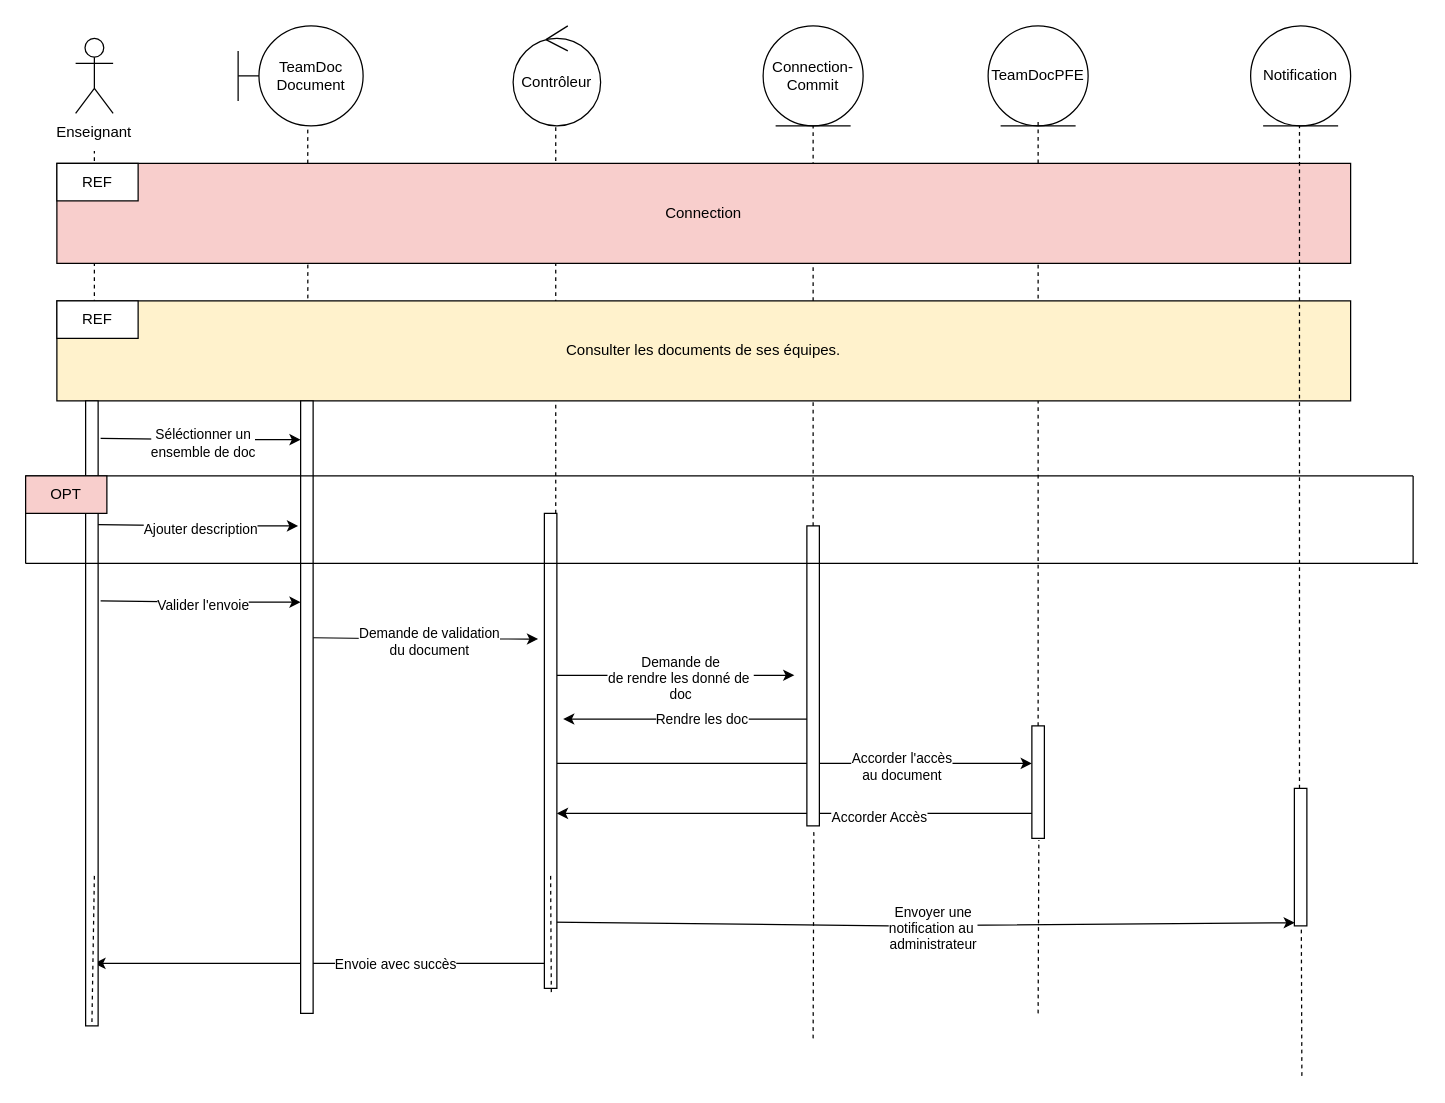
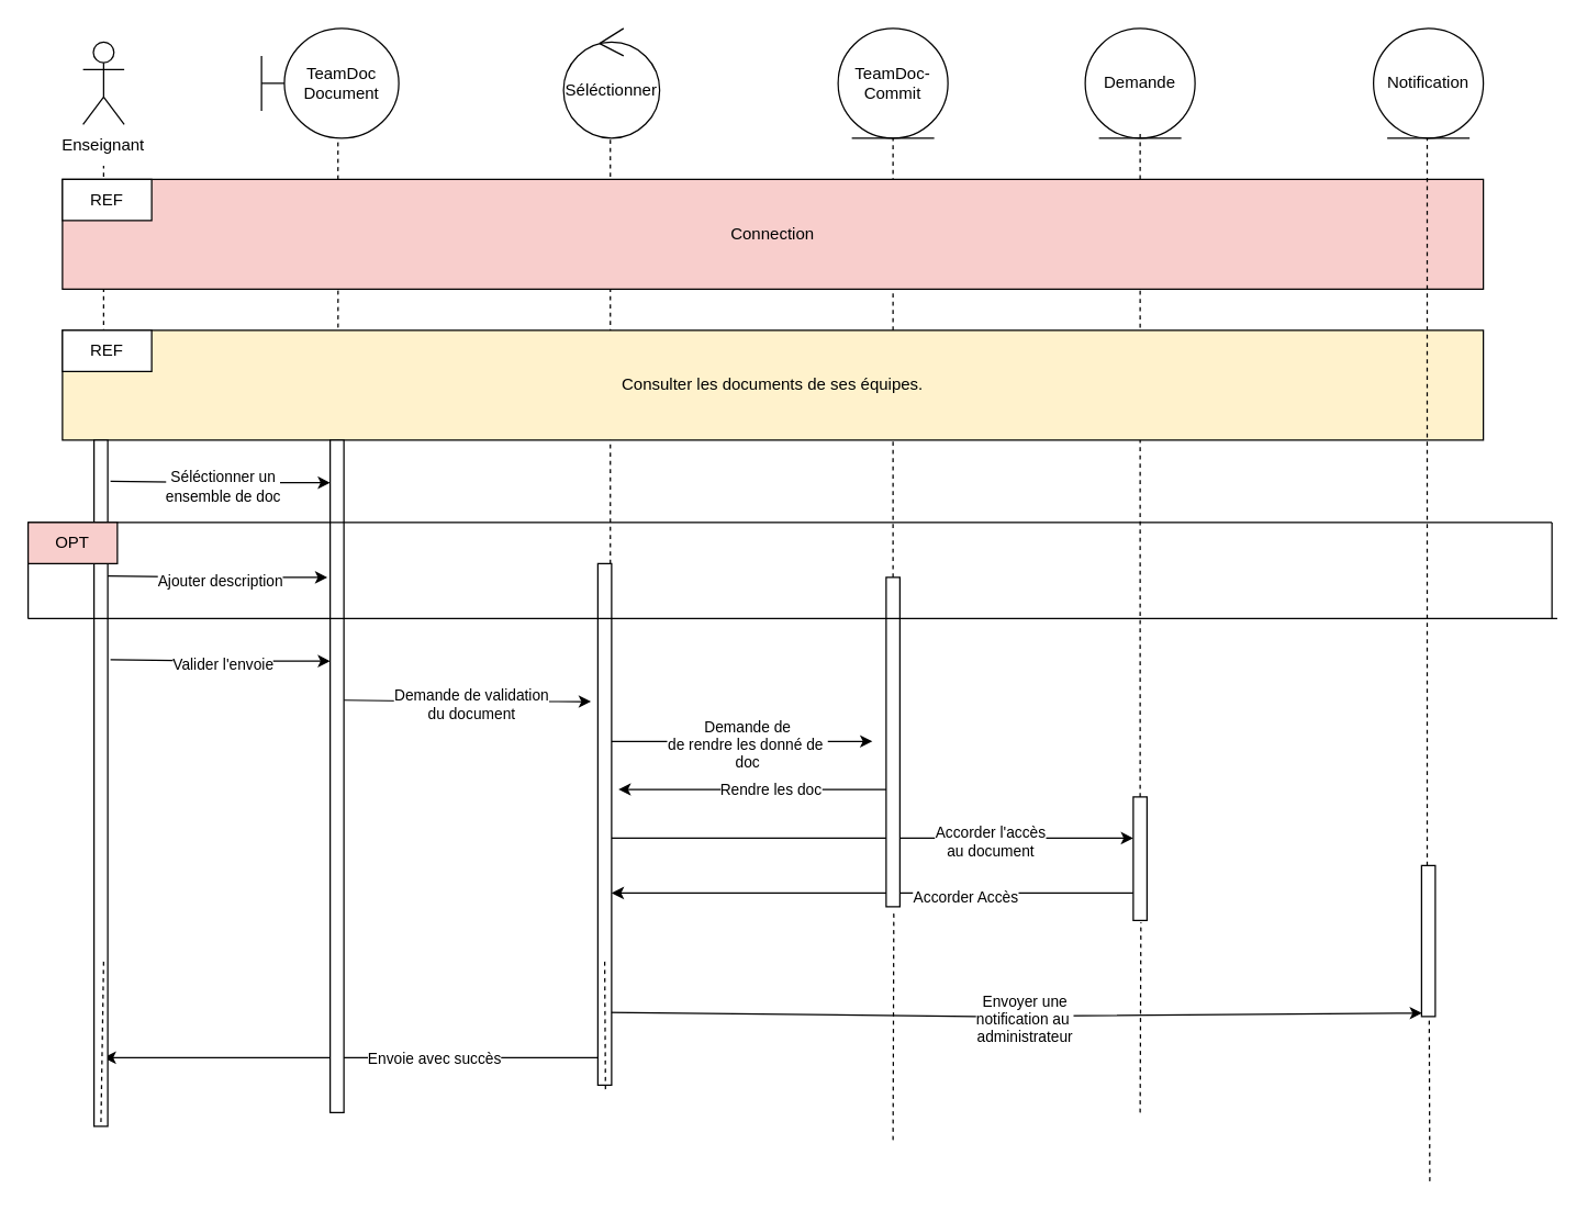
  <mxCell id="0" />
  <mxCell id="1" parent="0" />
  <mxCell id="2" value="" style="shape=umlActor;verticalLabelPosition=bottom;verticalAlign=top;html=1;" parent="1" vertex="1"><mxGeometry x="60" y="30" width="30" height="60" as="geometry" /></mxCell>
  <mxCell id="3" value="TeamDoc&lt;br&gt;Document" style="shape=umlBoundary;whiteSpace=wrap;html=1;" parent="1" vertex="1"><mxGeometry x="190" y="20" width="100" height="80" as="geometry" /></mxCell>
- <mxCell id="4" value="Connection-Commit" style="ellipse;shape=umlEntity;whiteSpace=wrap;html=1;" parent="1" vertex="1"><mxGeometry x="610" y="20" width="80" height="80" as="geometry" /></mxCell>
- <mxCell id="5" value="Contrôleur" style="ellipse;shape=umlControl;whiteSpace=wrap;html=1;" parent="1" vertex="1"><mxGeometry x="410" y="20" width="70" height="80" as="geometry" /></mxCell>
+ <mxCell id="4" value="TeamDoc-Commit" style="ellipse;shape=umlEntity;whiteSpace=wrap;html=1;" parent="1" vertex="1"><mxGeometry x="610" y="20" width="80" height="80" as="geometry" /></mxCell>
+ <mxCell id="5" value="Séléctionner" style="ellipse;shape=umlControl;whiteSpace=wrap;html=1;" parent="1" vertex="1"><mxGeometry x="410" y="20" width="70" height="80" as="geometry" /></mxCell>
  <mxCell id="6" value="" style="endArrow=none;dashed=1;html=1;rounded=0;entryX=0.5;entryY=1;entryDx=0;entryDy=0;startArrow=none;" parent="1" source="33" target="10" edge="1"><mxGeometry width="50" height="50" relative="1" as="geometry"><mxPoint x="75" y="700" as="sourcePoint" /><mxPoint x="420" y="210" as="targetPoint" /></mxGeometry></mxCell>
  <mxCell id="7" value="" style="endArrow=none;dashed=1;html=1;rounded=0;entryX=0.557;entryY=1.015;entryDx=0;entryDy=0;entryPerimeter=0;" parent="1" target="3" edge="1"><mxGeometry width="50" height="50" relative="1" as="geometry"><mxPoint x="246" y="700" as="sourcePoint" /><mxPoint x="420" y="240" as="targetPoint" /></mxGeometry></mxCell>
  <mxCell id="8" value="" style="endArrow=none;dashed=1;html=1;rounded=0;entryX=0.557;entryY=1.015;entryDx=0;entryDy=0;entryPerimeter=0;startArrow=none;" parent="1" source="36" edge="1"><mxGeometry width="50" height="50" relative="1" as="geometry"><mxPoint x="444" y="700" as="sourcePoint" /><mxPoint x="444.09" y="100" as="targetPoint" /></mxGeometry></mxCell>
  <mxCell id="9" value="" style="endArrow=none;dashed=1;html=1;rounded=0;entryX=0.557;entryY=1.015;entryDx=0;entryDy=0;entryPerimeter=0;startArrow=none;" parent="1" source="38" edge="1"><mxGeometry width="50" height="50" relative="1" as="geometry"><mxPoint x="650" y="700" as="sourcePoint" /><mxPoint x="650" y="100" as="targetPoint" /></mxGeometry></mxCell>
  <mxCell id="10" value="Enseignant" style="text;html=1;strokeColor=none;fillColor=none;align=center;verticalAlign=middle;whiteSpace=wrap;rounded=0;" parent="1" vertex="1"><mxGeometry x="45" y="90" width="60" height="30" as="geometry" /></mxCell>
- <mxCell id="11" value="TeamDocPFE" style="ellipse;shape=umlEntity;whiteSpace=wrap;html=1;" parent="1" vertex="1"><mxGeometry x="790" y="20" width="80" height="80" as="geometry" /></mxCell>
+ <mxCell id="11" value="Demande" style="ellipse;shape=umlEntity;whiteSpace=wrap;html=1;" parent="1" vertex="1"><mxGeometry x="790" y="20" width="80" height="80" as="geometry" /></mxCell>
  <mxCell id="12" value="" style="endArrow=none;dashed=1;html=1;rounded=0;entryX=0.557;entryY=1.015;entryDx=0;entryDy=0;entryPerimeter=0;startArrow=none;" parent="1" source="40" edge="1"><mxGeometry width="50" height="50" relative="1" as="geometry"><mxPoint x="830" y="700" as="sourcePoint" /><mxPoint x="830" y="94" as="targetPoint" /></mxGeometry></mxCell>
  <mxCell id="13" value="Connection" style="rounded=0;whiteSpace=wrap;html=1;fillColor=#f8cecc;" parent="1" vertex="1"><mxGeometry x="45" y="130" width="1035" height="80" as="geometry" /></mxCell>
  <mxCell id="14" value="Consulter les documents de ses équipes." style="rounded=0;whiteSpace=wrap;html=1;fillColor=#fff2cc;" parent="1" vertex="1"><mxGeometry x="45" y="240" width="1035" height="80" as="geometry" /></mxCell>
  <mxCell id="15" value="REF&lt;span style=&quot;color: rgba(0 , 0 , 0 , 0) ; font-family: monospace ; font-size: 0px&quot;&gt;%3CmxGraphModel%3E%3Croot%3E%3CmxCell%20id%3D%220%22%2F%3E%3CmxCell%20id%3D%221%22%20parent%3D%220%22%2F%3E%3CmxCell%20id%3D%222%22%20value%3D%22%22%20style%3D%22rounded%3D0%3BwhiteSpace%3Dwrap%3Bhtml%3D1%3B%22%20vertex%3D%221%22%20parent%3D%221%22%3E%3CmxGeometry%20x%3D%2265%22%20y%3D%22160%22%20width%3D%22235%22%20height%3D%2280%22%20as%3D%22geometry%22%2F%3E%3C%2FmxCell%3E%3C%2Froot%3E%3C%2FmxGraphModel%3E&lt;/span&gt;" style="rounded=0;whiteSpace=wrap;html=1;" parent="1" vertex="1"><mxGeometry x="45" y="130" width="65" height="30" as="geometry" /></mxCell>
  <mxCell id="16" value="REF&lt;span style=&quot;color: rgba(0 , 0 , 0 , 0) ; font-family: monospace ; font-size: 0px&quot;&gt;%3CmxGraphModel%3E%3Croot%3E%3CmxCell%20id%3D%220%22%2F%3E%3CmxCell%20id%3D%221%22%20parent%3D%220%22%2F%3E%3CmxCell%20id%3D%222%22%20value%3D%22%22%20style%3D%22rounded%3D0%3BwhiteSpace%3Dwrap%3Bhtml%3D1%3B%22%20vertex%3D%221%22%20parent%3D%221%22%3E%3CmxGeometry%20x%3D%2265%22%20y%3D%22160%22%20width%3D%22235%22%20height%3D%2280%22%20as%3D%22geometry%22%2F%3E%3C%2FmxCell%3E%3C%2Froot%3E%3C%2FmxGraphModel%3E&lt;/span&gt;" style="rounded=0;whiteSpace=wrap;html=1;" parent="1" vertex="1"><mxGeometry x="45" y="240" width="65" height="30" as="geometry" /></mxCell>
  <mxCell id="17" value="" style="endArrow=classic;html=1;rounded=0;" parent="1" edge="1"><mxGeometry relative="1" as="geometry"><mxPoint x="80" y="350" as="sourcePoint" /><mxPoint x="240" y="351" as="targetPoint" /><Array as="points"><mxPoint x="160" y="351" /></Array></mxGeometry></mxCell>
  <mxCell id="18" value="Séléctionner un&lt;br&gt;ensemble de doc" style="edgeLabel;html=1;align=center;verticalAlign=middle;resizable=0;points=[];" parent="17" vertex="1" connectable="0"><mxGeometry x="0.028" y="-2" relative="1" as="geometry"><mxPoint as="offset" /></mxGeometry></mxCell>
  <mxCell id="19" value="" style="endArrow=classic;html=1;rounded=0;" parent="1" edge="1"><mxGeometry relative="1" as="geometry"><mxPoint x="250" y="509.5" as="sourcePoint" /><mxPoint x="430" y="510.5" as="targetPoint" /><Array as="points"><mxPoint x="330" y="510.5" /></Array></mxGeometry></mxCell>
  <mxCell id="20" value="Demande de validation&lt;br&gt;du document" style="edgeLabel;html=1;align=center;verticalAlign=middle;resizable=0;points=[];" parent="19" vertex="1" connectable="0"><mxGeometry x="0.028" y="-2" relative="1" as="geometry"><mxPoint as="offset" /></mxGeometry></mxCell>
  <mxCell id="21" value="" style="endArrow=classic;html=1;rounded=0;" parent="1" edge="1"><mxGeometry relative="1" as="geometry"><mxPoint x="445" y="539.5" as="sourcePoint" /><mxPoint x="635" y="539.5" as="targetPoint" /><Array as="points"><mxPoint x="515" y="539.5" /></Array></mxGeometry></mxCell>
  <mxCell id="22" value="Demande de&lt;br&gt;de rendre les donné de&amp;nbsp;&lt;br&gt;doc" style="edgeLabel;html=1;align=center;verticalAlign=middle;resizable=0;points=[];" parent="21" vertex="1" connectable="0"><mxGeometry x="0.028" y="-2" relative="1" as="geometry"><mxPoint as="offset" /></mxGeometry></mxCell>
  <mxCell id="23" value="" style="endArrow=classic;html=1;rounded=0;" parent="1" edge="1"><mxGeometry relative="1" as="geometry"><mxPoint x="445" y="610" as="sourcePoint" /><mxPoint x="825" y="610" as="targetPoint" /><Array as="points"><mxPoint x="725" y="610" /></Array></mxGeometry></mxCell>
  <mxCell id="24" value="Accorder l'accès&lt;br&gt;au document" style="edgeLabel;html=1;align=center;verticalAlign=middle;resizable=0;points=[];" parent="23" vertex="1" connectable="0"><mxGeometry x="0.028" y="-2" relative="1" as="geometry"><mxPoint x="80" as="offset" /></mxGeometry></mxCell>
  <mxCell id="25" value="" style="endArrow=classic;html=1;rounded=0;entryX=0.039;entryY=0.977;entryDx=0;entryDy=0;entryPerimeter=0;" parent="1" target="42" edge="1"><mxGeometry relative="1" as="geometry"><mxPoint x="440" y="737" as="sourcePoint" /><mxPoint x="1040" y="620" as="targetPoint" /><Array as="points"><mxPoint x="710" y="740" /></Array></mxGeometry></mxCell>
  <mxCell id="26" value="Envoyer une&lt;br&gt;notification au&amp;nbsp;&lt;br&gt;administrateur" style="edgeLabel;html=1;align=center;verticalAlign=middle;resizable=0;points=[];" parent="25" vertex="1" connectable="0"><mxGeometry x="0.028" y="-2" relative="1" as="geometry"><mxPoint as="offset" /></mxGeometry></mxCell>
  <mxCell id="27" value="Notification" style="ellipse;shape=umlEntity;whiteSpace=wrap;html=1;" parent="1" vertex="1"><mxGeometry x="1000" y="20" width="80" height="80" as="geometry" /></mxCell>
  <mxCell id="28" value="" style="endArrow=none;dashed=1;html=1;rounded=0;entryX=0.557;entryY=1.015;entryDx=0;entryDy=0;entryPerimeter=0;startArrow=none;" parent="1" source="42" edge="1"><mxGeometry width="50" height="50" relative="1" as="geometry"><mxPoint x="1039.39" y="1020.578" as="sourcePoint" /><mxPoint x="1039.09" y="100" as="targetPoint" /></mxGeometry></mxCell>
  <mxCell id="29" value="" style="endArrow=classic;html=1;rounded=0;" parent="1" edge="1"><mxGeometry relative="1" as="geometry"><mxPoint x="830" y="650" as="sourcePoint" /><mxPoint x="445" y="650" as="targetPoint" /><Array as="points" /></mxGeometry></mxCell>
  <mxCell id="30" value="Accorder Accès" style="edgeLabel;resizable=0;html=1;align=center;verticalAlign=middle;" parent="29" connectable="0" vertex="1"><mxGeometry relative="1" as="geometry"><mxPoint x="65" y="2" as="offset" /></mxGeometry></mxCell>
  <mxCell id="31" value="" style="endArrow=classic;html=1;rounded=0;" parent="1" edge="1"><mxGeometry relative="1" as="geometry"><mxPoint x="435" y="770" as="sourcePoint" /><mxPoint x="75" y="770" as="targetPoint" /><Array as="points" /></mxGeometry></mxCell>
  <mxCell id="32" value="Envoie avec succès" style="edgeLabel;resizable=0;html=1;align=center;verticalAlign=middle;" parent="31" connectable="0" vertex="1"><mxGeometry relative="1" as="geometry"><mxPoint x="60" as="offset" /></mxGeometry></mxCell>
  <mxCell id="33" value="" style="html=1;points=[];perimeter=orthogonalPerimeter;" parent="1" vertex="1"><mxGeometry x="68" y="320" width="10" height="500" as="geometry" /></mxCell>
  <mxCell id="34" value="" style="endArrow=none;dashed=1;html=1;rounded=0;entryX=0.5;entryY=1;entryDx=0;entryDy=0;" parent="1" target="33" edge="1"><mxGeometry width="50" height="50" relative="1" as="geometry"><mxPoint x="75" y="700" as="sourcePoint" /><mxPoint x="75" y="120" as="targetPoint" /></mxGeometry></mxCell>
  <mxCell id="35" value="" style="html=1;points=[];perimeter=orthogonalPerimeter;" parent="1" vertex="1"><mxGeometry x="240" y="320" width="10" height="490" as="geometry" /></mxCell>
  <mxCell id="36" value="" style="html=1;points=[];perimeter=orthogonalPerimeter;" parent="1" vertex="1"><mxGeometry x="435" y="410" width="10" height="380" as="geometry" /></mxCell>
  <mxCell id="37" value="" style="endArrow=none;dashed=1;html=1;rounded=0;entryX=0.557;entryY=1.015;entryDx=0;entryDy=0;entryPerimeter=0;" parent="1" target="36" edge="1"><mxGeometry width="50" height="50" relative="1" as="geometry"><mxPoint x="440" y="700" as="sourcePoint" /><mxPoint x="444.09" y="100" as="targetPoint" /></mxGeometry></mxCell>
  <mxCell id="38" value="" style="html=1;points=[];perimeter=orthogonalPerimeter;" parent="1" vertex="1"><mxGeometry x="645" y="420" width="10" height="240" as="geometry" /></mxCell>
  <mxCell id="39" value="" style="endArrow=none;dashed=1;html=1;rounded=0;entryX=0.557;entryY=1.015;entryDx=0;entryDy=0;entryPerimeter=0;" parent="1" target="38" edge="1"><mxGeometry width="50" height="50" relative="1" as="geometry"><mxPoint x="650" y="830" as="sourcePoint" /><mxPoint x="650" y="100" as="targetPoint" /></mxGeometry></mxCell>
  <mxCell id="40" value="" style="html=1;points=[];perimeter=orthogonalPerimeter;" parent="1" vertex="1"><mxGeometry x="825" y="580" width="10" height="90" as="geometry" /></mxCell>
  <mxCell id="41" value="" style="endArrow=none;dashed=1;html=1;rounded=0;entryX=0.557;entryY=1.015;entryDx=0;entryDy=0;entryPerimeter=0;" parent="1" target="40" edge="1"><mxGeometry width="50" height="50" relative="1" as="geometry"><mxPoint x="830" y="810" as="sourcePoint" /><mxPoint x="830" y="94" as="targetPoint" /></mxGeometry></mxCell>
  <mxCell id="42" value="" style="html=1;points=[];perimeter=orthogonalPerimeter;" parent="1" vertex="1"><mxGeometry x="1035" y="630" width="10" height="110" as="geometry" /></mxCell>
  <mxCell id="43" value="" style="endArrow=none;dashed=1;html=1;rounded=0;entryX=0.557;entryY=1.015;entryDx=0;entryDy=0;entryPerimeter=0;" parent="1" target="42" edge="1"><mxGeometry width="50" height="50" relative="1" as="geometry"><mxPoint x="1041" y="860" as="sourcePoint" /><mxPoint x="1039.09" y="100" as="targetPoint" /></mxGeometry></mxCell>
  <mxCell id="44" value="" style="endArrow=classic;html=1;rounded=0;" parent="1" edge="1"><mxGeometry relative="1" as="geometry"><mxPoint x="78" y="419" as="sourcePoint" /><mxPoint x="238" y="420" as="targetPoint" /><Array as="points"><mxPoint x="158" y="420" /></Array></mxGeometry></mxCell>
  <mxCell id="45" value="Ajouter description" style="edgeLabel;html=1;align=center;verticalAlign=middle;resizable=0;points=[];" parent="44" vertex="1" connectable="0"><mxGeometry x="0.028" y="-2" relative="1" as="geometry"><mxPoint as="offset" /></mxGeometry></mxCell>
  <mxCell id="46" value="" style="endArrow=none;html=1;rounded=0;" parent="1" edge="1"><mxGeometry width="50" height="50" relative="1" as="geometry"><mxPoint x="20" y="380" as="sourcePoint" /><mxPoint x="1130" y="380" as="targetPoint" /></mxGeometry></mxCell>
  <mxCell id="47" value="" style="endArrow=none;html=1;rounded=0;" parent="1" edge="1"><mxGeometry width="50" height="50" relative="1" as="geometry"><mxPoint x="20" y="450" as="sourcePoint" /><mxPoint x="20" y="380" as="targetPoint" /></mxGeometry></mxCell>
  <mxCell id="48" value="" style="endArrow=none;html=1;rounded=0;" parent="1" edge="1"><mxGeometry width="50" height="50" relative="1" as="geometry"><mxPoint x="20" y="450" as="sourcePoint" /><mxPoint x="1133.865" y="450" as="targetPoint" /></mxGeometry></mxCell>
  <mxCell id="49" value="" style="endArrow=none;html=1;rounded=0;" parent="1" edge="1"><mxGeometry width="50" height="50" relative="1" as="geometry"><mxPoint x="1130" y="450" as="sourcePoint" /><mxPoint x="1130" y="380" as="targetPoint" /></mxGeometry></mxCell>
  <mxCell id="50" value="OPT" style="rounded=0;whiteSpace=wrap;html=1;fillColor=#f8cecc;" parent="1" vertex="1"><mxGeometry x="20" y="380" width="65" height="30" as="geometry" /></mxCell>
  <mxCell id="51" value="" style="endArrow=classic;html=1;rounded=0;" parent="1" edge="1"><mxGeometry relative="1" as="geometry"><mxPoint x="80" y="480" as="sourcePoint" /><mxPoint x="240" y="481" as="targetPoint" /><Array as="points"><mxPoint x="160" y="481" /></Array></mxGeometry></mxCell>
  <mxCell id="52" value="Valider l'envoie" style="edgeLabel;html=1;align=center;verticalAlign=middle;resizable=0;points=[];" parent="51" vertex="1" connectable="0"><mxGeometry x="0.028" y="-2" relative="1" as="geometry"><mxPoint as="offset" /></mxGeometry></mxCell>
  <mxCell id="53" value="" style="endArrow=classic;html=1;rounded=0;" edge="1" parent="1"><mxGeometry relative="1" as="geometry"><mxPoint x="645" y="574.68" as="sourcePoint" /><mxPoint x="450" y="574.5" as="targetPoint" /><Array as="points" /></mxGeometry></mxCell>
  <mxCell id="54" value="Rendre les doc" style="edgeLabel;resizable=0;html=1;align=center;verticalAlign=middle;" connectable="0" vertex="1" parent="53"><mxGeometry relative="1" as="geometry"><mxPoint x="13" as="offset" /></mxGeometry></mxCell>
